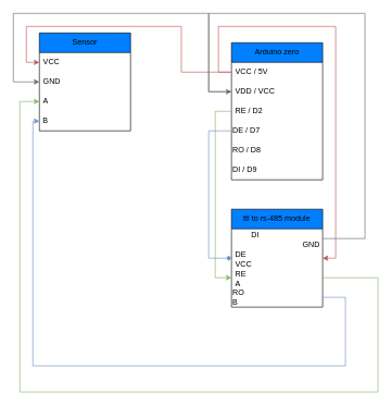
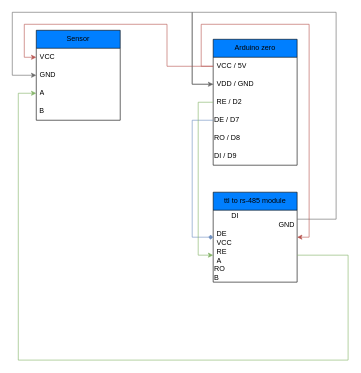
  <mxCell id="0" />
  <mxCell id="1" parent="0" />
  <mxCell id="2" value="Arduino zero" style="swimlane;fontStyle=0;childLayout=stackLayout;horizontal=1;startSize=30;horizontalStack=0;resizeParent=1;resizeParentMax=0;resizeLast=0;collapsible=1;marginBottom=0;whiteSpace=wrap;html=1;fillColor=#007FFF;gradientColor=none;" vertex="1" parent="1"><mxGeometry x="355" y="65" width="140" height="210" as="geometry" /></mxCell>
  <mxCell id="3" value="VCC / 5V" style="text;strokeColor=none;fillColor=none;align=left;verticalAlign=middle;spacingLeft=4;spacingRight=4;overflow=hidden;points=[[0,0.5],[1,0.5]];portConstraint=eastwest;rotatable=0;whiteSpace=wrap;html=1;" vertex="1" parent="2"><mxGeometry y="30" width="140" height="30" as="geometry" /></mxCell>
- <mxCell id="4" value="VDD / VCC" style="text;strokeColor=none;fillColor=none;align=left;verticalAlign=middle;spacingLeft=4;spacingRight=4;overflow=hidden;points=[[0,0.5],[1,0.5]];portConstraint=eastwest;rotatable=0;whiteSpace=wrap;html=1;" vertex="1" parent="2"><mxGeometry y="60" width="140" height="30" as="geometry" /></mxCell>
+ <mxCell id="4" value="VDD / GND" style="text;strokeColor=none;fillColor=none;align=left;verticalAlign=middle;spacingLeft=4;spacingRight=4;overflow=hidden;points=[[0,0.5],[1,0.5]];portConstraint=eastwest;rotatable=0;whiteSpace=wrap;html=1;" vertex="1" parent="2"><mxGeometry y="60" width="140" height="30" as="geometry" /></mxCell>
  <mxCell id="5" value="&lt;div&gt;RE / D2&lt;/div&gt;" style="text;strokeColor=none;fillColor=none;align=left;verticalAlign=middle;spacingLeft=4;spacingRight=4;overflow=hidden;points=[[0,0.5],[1,0.5]];portConstraint=eastwest;rotatable=0;whiteSpace=wrap;html=1;" vertex="1" parent="2"><mxGeometry y="90" width="140" height="30" as="geometry" /></mxCell>
  <mxCell id="6" value="&lt;div align=&quot;left&quot;&gt;DE / D7&lt;br&gt;&lt;/div&gt;" style="text;html=1;align=left;verticalAlign=middle;whiteSpace=wrap;rounded=0;" vertex="1" parent="2"><mxGeometry y="120" width="140" height="30" as="geometry" /></mxCell>
  <mxCell id="7" value="&lt;div align=&quot;left&quot;&gt;RO / D8&lt;/div&gt;" style="text;html=1;align=left;verticalAlign=middle;whiteSpace=wrap;rounded=0;" vertex="1" parent="2"><mxGeometry y="150" width="140" height="30" as="geometry" /></mxCell>
  <mxCell id="8" value="&lt;div align=&quot;left&quot;&gt;DI / D9&lt;/div&gt;" style="text;html=1;align=left;verticalAlign=middle;whiteSpace=wrap;rounded=0;" vertex="1" parent="2"><mxGeometry y="180" width="140" height="30" as="geometry" /></mxCell>
  <mxCell id="9" value="ttl to rs-485 module " style="swimlane;fontStyle=0;childLayout=stackLayout;horizontal=1;startSize=30;horizontalStack=0;resizeParent=1;resizeParentMax=0;resizeLast=0;collapsible=1;marginBottom=0;whiteSpace=wrap;html=1;fillColor=#007FFF;" vertex="1" parent="1"><mxGeometry x="355" y="320" width="140" height="150" as="geometry" /></mxCell>
  <mxCell id="10" value="&lt;div align=&quot;right&quot;&gt;DI&amp;nbsp;&amp;nbsp;&amp;nbsp;&amp;nbsp;&amp;nbsp;&amp;nbsp;&amp;nbsp;&amp;nbsp;&amp;nbsp;&amp;nbsp;&amp;nbsp;&amp;nbsp;&amp;nbsp;&amp;nbsp;&amp;nbsp;&amp;nbsp;&amp;nbsp;&amp;nbsp;&amp;nbsp;&amp;nbsp;&amp;nbsp;&amp;nbsp;&amp;nbsp;&amp;nbsp;&amp;nbsp;&amp;nbsp;&amp;nbsp;&amp;nbsp; GND&lt;br&gt;&lt;/div&gt;" style="text;strokeColor=none;fillColor=none;align=left;verticalAlign=middle;spacingLeft=4;spacingRight=4;overflow=hidden;points=[[0,0.5],[1,0.5]];portConstraint=eastwest;rotatable=0;whiteSpace=wrap;html=1;" vertex="1" parent="9"><mxGeometry y="30" width="140" height="30" as="geometry" /></mxCell>
  <mxCell id="11" value="DE&amp;nbsp;&amp;nbsp;&amp;nbsp;&amp;nbsp;&amp;nbsp;&amp;nbsp;&amp;nbsp;&amp;nbsp;&amp;nbsp;&amp;nbsp;&amp;nbsp;&amp;nbsp;&amp;nbsp;&amp;nbsp;&amp;nbsp;&amp;nbsp;&amp;nbsp;&amp;nbsp;&amp;nbsp;&amp;nbsp;&amp;nbsp;&amp;nbsp;&amp;nbsp;&amp;nbsp;&amp;nbsp;&amp;nbsp;&amp;nbsp; VCC" style="text;strokeColor=none;fillColor=none;align=left;verticalAlign=middle;spacingLeft=4;spacingRight=4;overflow=hidden;points=[[0,0.5],[1,0.5]];portConstraint=eastwest;rotatable=0;whiteSpace=wrap;html=1;" vertex="1" parent="9"><mxGeometry y="60" width="140" height="30" as="geometry" /></mxCell>
  <mxCell id="12" value="RE&amp;nbsp;&amp;nbsp;&amp;nbsp;&amp;nbsp;&amp;nbsp;&amp;nbsp;&amp;nbsp;&amp;nbsp;&amp;nbsp;&amp;nbsp;&amp;nbsp;&amp;nbsp;&amp;nbsp;&amp;nbsp;&amp;nbsp;&amp;nbsp;&amp;nbsp;&amp;nbsp;&amp;nbsp;&amp;nbsp;&amp;nbsp;&amp;nbsp;&amp;nbsp;&amp;nbsp;&amp;nbsp;&amp;nbsp;&amp;nbsp;&amp;nbsp;&amp;nbsp;&amp;nbsp;&amp;nbsp;&amp;nbsp;&amp;nbsp;&amp;nbsp; A" style="text;strokeColor=none;fillColor=none;align=left;verticalAlign=middle;spacingLeft=4;spacingRight=4;overflow=hidden;points=[[0,0.5],[1,0.5]];portConstraint=eastwest;rotatable=0;whiteSpace=wrap;html=1;" vertex="1" parent="9"><mxGeometry y="90" width="140" height="30" as="geometry" /></mxCell>
  <mxCell id="13" value="&lt;div align=&quot;left&quot;&gt;RO&amp;nbsp;&amp;nbsp;&amp;nbsp;&amp;nbsp;&amp;nbsp;&amp;nbsp;&amp;nbsp;&amp;nbsp;&amp;nbsp;&amp;nbsp;&amp;nbsp;&amp;nbsp;&amp;nbsp;&amp;nbsp;&amp;nbsp;&amp;nbsp;&amp;nbsp;&amp;nbsp;&amp;nbsp;&amp;nbsp;&amp;nbsp;&amp;nbsp;&amp;nbsp;&amp;nbsp;&amp;nbsp;&amp;nbsp;&amp;nbsp;&amp;nbsp;&amp;nbsp;&amp;nbsp;&amp;nbsp;&amp;nbsp;&amp;nbsp;&amp;nbsp;&amp;nbsp; B&lt;br&gt;&lt;/div&gt;" style="text;html=1;align=left;verticalAlign=middle;whiteSpace=wrap;rounded=0;" vertex="1" parent="9"><mxGeometry y="120" width="140" height="30" as="geometry" /></mxCell>
  <mxCell id="14" style="edgeStyle=orthogonalEdgeStyle;rounded=0;orthogonalLoop=1;jettySize=auto;html=1;entryX=0;entryY=0.5;entryDx=0;entryDy=0;fillColor=#dae8fc;strokeColor=#6c8ebf;endArrow=diamond;" edge="1" parent="1" source="6" target="11"><mxGeometry relative="1" as="geometry"><Array as="points"><mxPoint x="320" y="200" /><mxPoint x="320" y="395" /></Array></mxGeometry></mxCell>
  <mxCell id="15" style="edgeStyle=orthogonalEdgeStyle;rounded=0;orthogonalLoop=1;jettySize=auto;html=1;entryX=0;entryY=0.5;entryDx=0;entryDy=0;fillColor=#d5e8d4;strokeColor=#82b366;" edge="1" parent="1" source="5" target="12"><mxGeometry relative="1" as="geometry"><Array as="points"><mxPoint x="330" y="170" /><mxPoint x="330" y="425" /></Array></mxGeometry></mxCell>
  <mxCell id="16" style="edgeStyle=orthogonalEdgeStyle;rounded=0;orthogonalLoop=1;jettySize=auto;html=1;entryX=0;entryY=0.5;entryDx=0;entryDy=0;fillColor=#f5f5f5;strokeColor=#666666;" edge="1" parent="1" source="10" target="4"><mxGeometry relative="1" as="geometry"><Array as="points"><mxPoint x="560" y="365" /><mxPoint x="560" y="20" /><mxPoint x="320" y="20" /><mxPoint x="320" y="140" /></Array></mxGeometry></mxCell>
  <mxCell id="17" style="edgeStyle=orthogonalEdgeStyle;rounded=0;orthogonalLoop=1;jettySize=auto;html=1;exitX=0;exitY=0.5;exitDx=0;exitDy=0;entryX=1;entryY=0.5;entryDx=0;entryDy=0;fillColor=#f8cecc;strokeColor=#b85450;" edge="1" parent="1" source="3" target="11"><mxGeometry relative="1" as="geometry"><Array as="points"><mxPoint x="335" y="110" /><mxPoint x="335" y="40" /><mxPoint x="515" y="40" /><mxPoint x="515" y="395" /></Array></mxGeometry></mxCell>
  <mxCell id="18" value="Sensor" style="swimlane;fontStyle=0;childLayout=stackLayout;horizontal=1;startSize=30;horizontalStack=0;resizeParent=1;resizeParentMax=0;resizeLast=0;collapsible=1;marginBottom=0;whiteSpace=wrap;html=1;fillColor=#007FFF;" vertex="1" parent="1"><mxGeometry x="60" y="50" width="140" height="150" as="geometry" /></mxCell>
  <mxCell id="19" value="VCC" style="text;strokeColor=none;fillColor=none;align=left;verticalAlign=middle;spacingLeft=4;spacingRight=4;overflow=hidden;points=[[0,0.5],[1,0.5]];portConstraint=eastwest;rotatable=0;whiteSpace=wrap;html=1;" vertex="1" parent="18"><mxGeometry y="30" width="140" height="30" as="geometry" /></mxCell>
  <mxCell id="20" value="GND" style="text;strokeColor=none;fillColor=none;align=left;verticalAlign=middle;spacingLeft=4;spacingRight=4;overflow=hidden;points=[[0,0.5],[1,0.5]];portConstraint=eastwest;rotatable=0;whiteSpace=wrap;html=1;" vertex="1" parent="18"><mxGeometry y="60" width="140" height="30" as="geometry" /></mxCell>
  <mxCell id="21" value="A" style="text;strokeColor=none;fillColor=none;align=left;verticalAlign=middle;spacingLeft=4;spacingRight=4;overflow=hidden;points=[[0,0.5],[1,0.5]];portConstraint=eastwest;rotatable=0;whiteSpace=wrap;html=1;" vertex="1" parent="18"><mxGeometry y="90" width="140" height="30" as="geometry" /></mxCell>
  <mxCell id="22" value="&lt;div align=&quot;left&quot;&gt;&amp;nbsp;B&lt;/div&gt;" style="text;html=1;align=left;verticalAlign=middle;whiteSpace=wrap;rounded=0;" vertex="1" parent="18"><mxGeometry y="120" width="140" height="30" as="geometry" /></mxCell>
  <mxCell id="23" style="edgeStyle=orthogonalEdgeStyle;rounded=0;orthogonalLoop=1;jettySize=auto;html=1;exitX=0;exitY=0.5;exitDx=0;exitDy=0;entryX=0;entryY=0.5;entryDx=0;entryDy=0;fillColor=#f8cecc;strokeColor=#b85450;" edge="1" parent="1" source="3" target="19"><mxGeometry relative="1" as="geometry"><Array as="points"><mxPoint x="278" y="110" /><mxPoint x="278" y="40" /><mxPoint x="40" y="40" /><mxPoint x="40" y="95" /></Array></mxGeometry></mxCell>
  <mxCell id="24" style="edgeStyle=orthogonalEdgeStyle;rounded=0;orthogonalLoop=1;jettySize=auto;html=1;exitX=0;exitY=0.5;exitDx=0;exitDy=0;entryX=0;entryY=0.5;entryDx=0;entryDy=0;fillColor=#f5f5f5;strokeColor=#666666;" edge="1" parent="1" source="4" target="20"><mxGeometry relative="1" as="geometry"><Array as="points"><mxPoint x="320" y="140" /><mxPoint x="320" y="20" /><mxPoint x="20" y="20" /><mxPoint x="20" y="125" /></Array></mxGeometry></mxCell>
- <mxCell id="25" style="edgeStyle=orthogonalEdgeStyle;rounded=0;orthogonalLoop=1;jettySize=auto;html=1;entryX=0;entryY=0.5;entryDx=0;entryDy=0;exitX=1;exitY=0.5;exitDx=0;exitDy=0;fillColor=#dae8fc;strokeColor=#6c8ebf;" edge="1" parent="1" source="13" target="22"><mxGeometry relative="1" as="geometry"><mxPoint x="435" y="470" as="sourcePoint" /><mxPoint x="70" y="185" as="targetPoint" /><Array as="points"><mxPoint x="530" y="455" /><mxPoint x="530" y="560" /><mxPoint x="50" y="560" /><mxPoint x="50" y="185" /></Array></mxGeometry></mxCell>
  <mxCell id="26" style="edgeStyle=orthogonalEdgeStyle;rounded=0;orthogonalLoop=1;jettySize=auto;html=1;entryX=0;entryY=0.5;entryDx=0;entryDy=0;fillColor=#d5e8d4;strokeColor=#82b366;" edge="1" parent="1" source="12" target="21"><mxGeometry relative="1" as="geometry"><Array as="points"><mxPoint x="580" y="425" /><mxPoint x="580" y="600" /><mxPoint x="30" y="600" /><mxPoint x="30" y="155" /></Array></mxGeometry></mxCell>
